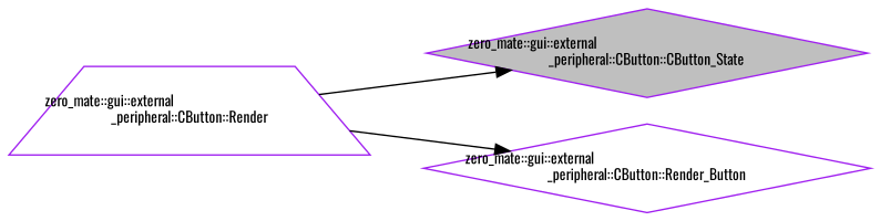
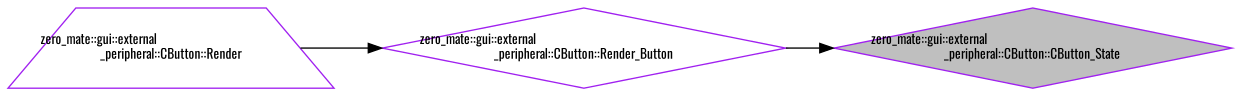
  digraph {
    fontname=Oswald
    rankdir=RL
    node [color=purple fontname=Oswald fontsize=10 shape=diamond]
    edge [color=black dir=back fontname=Oswald fontsize=10 labelfontname=Helvetica labelfontsize=10 style=solid]
    n1 [fillcolor=grey75 fontcolor=black height=0.2 label="zero_mate::gui::external\l_peripheral::CButton::CButton_State" style=filled width=0.4]
    n2 [height=0.2 label="zero_mate::gui::external\l_peripheral::CButton::Render_Button" width=0.4]
    n3 [height=0.2 label="zero_mate::gui::external\l_peripheral::CButton::Render" shape=trapezium width=0.4]
-   n1 -> n3
+   n1 -> n2
    n2 -> n3
  }
